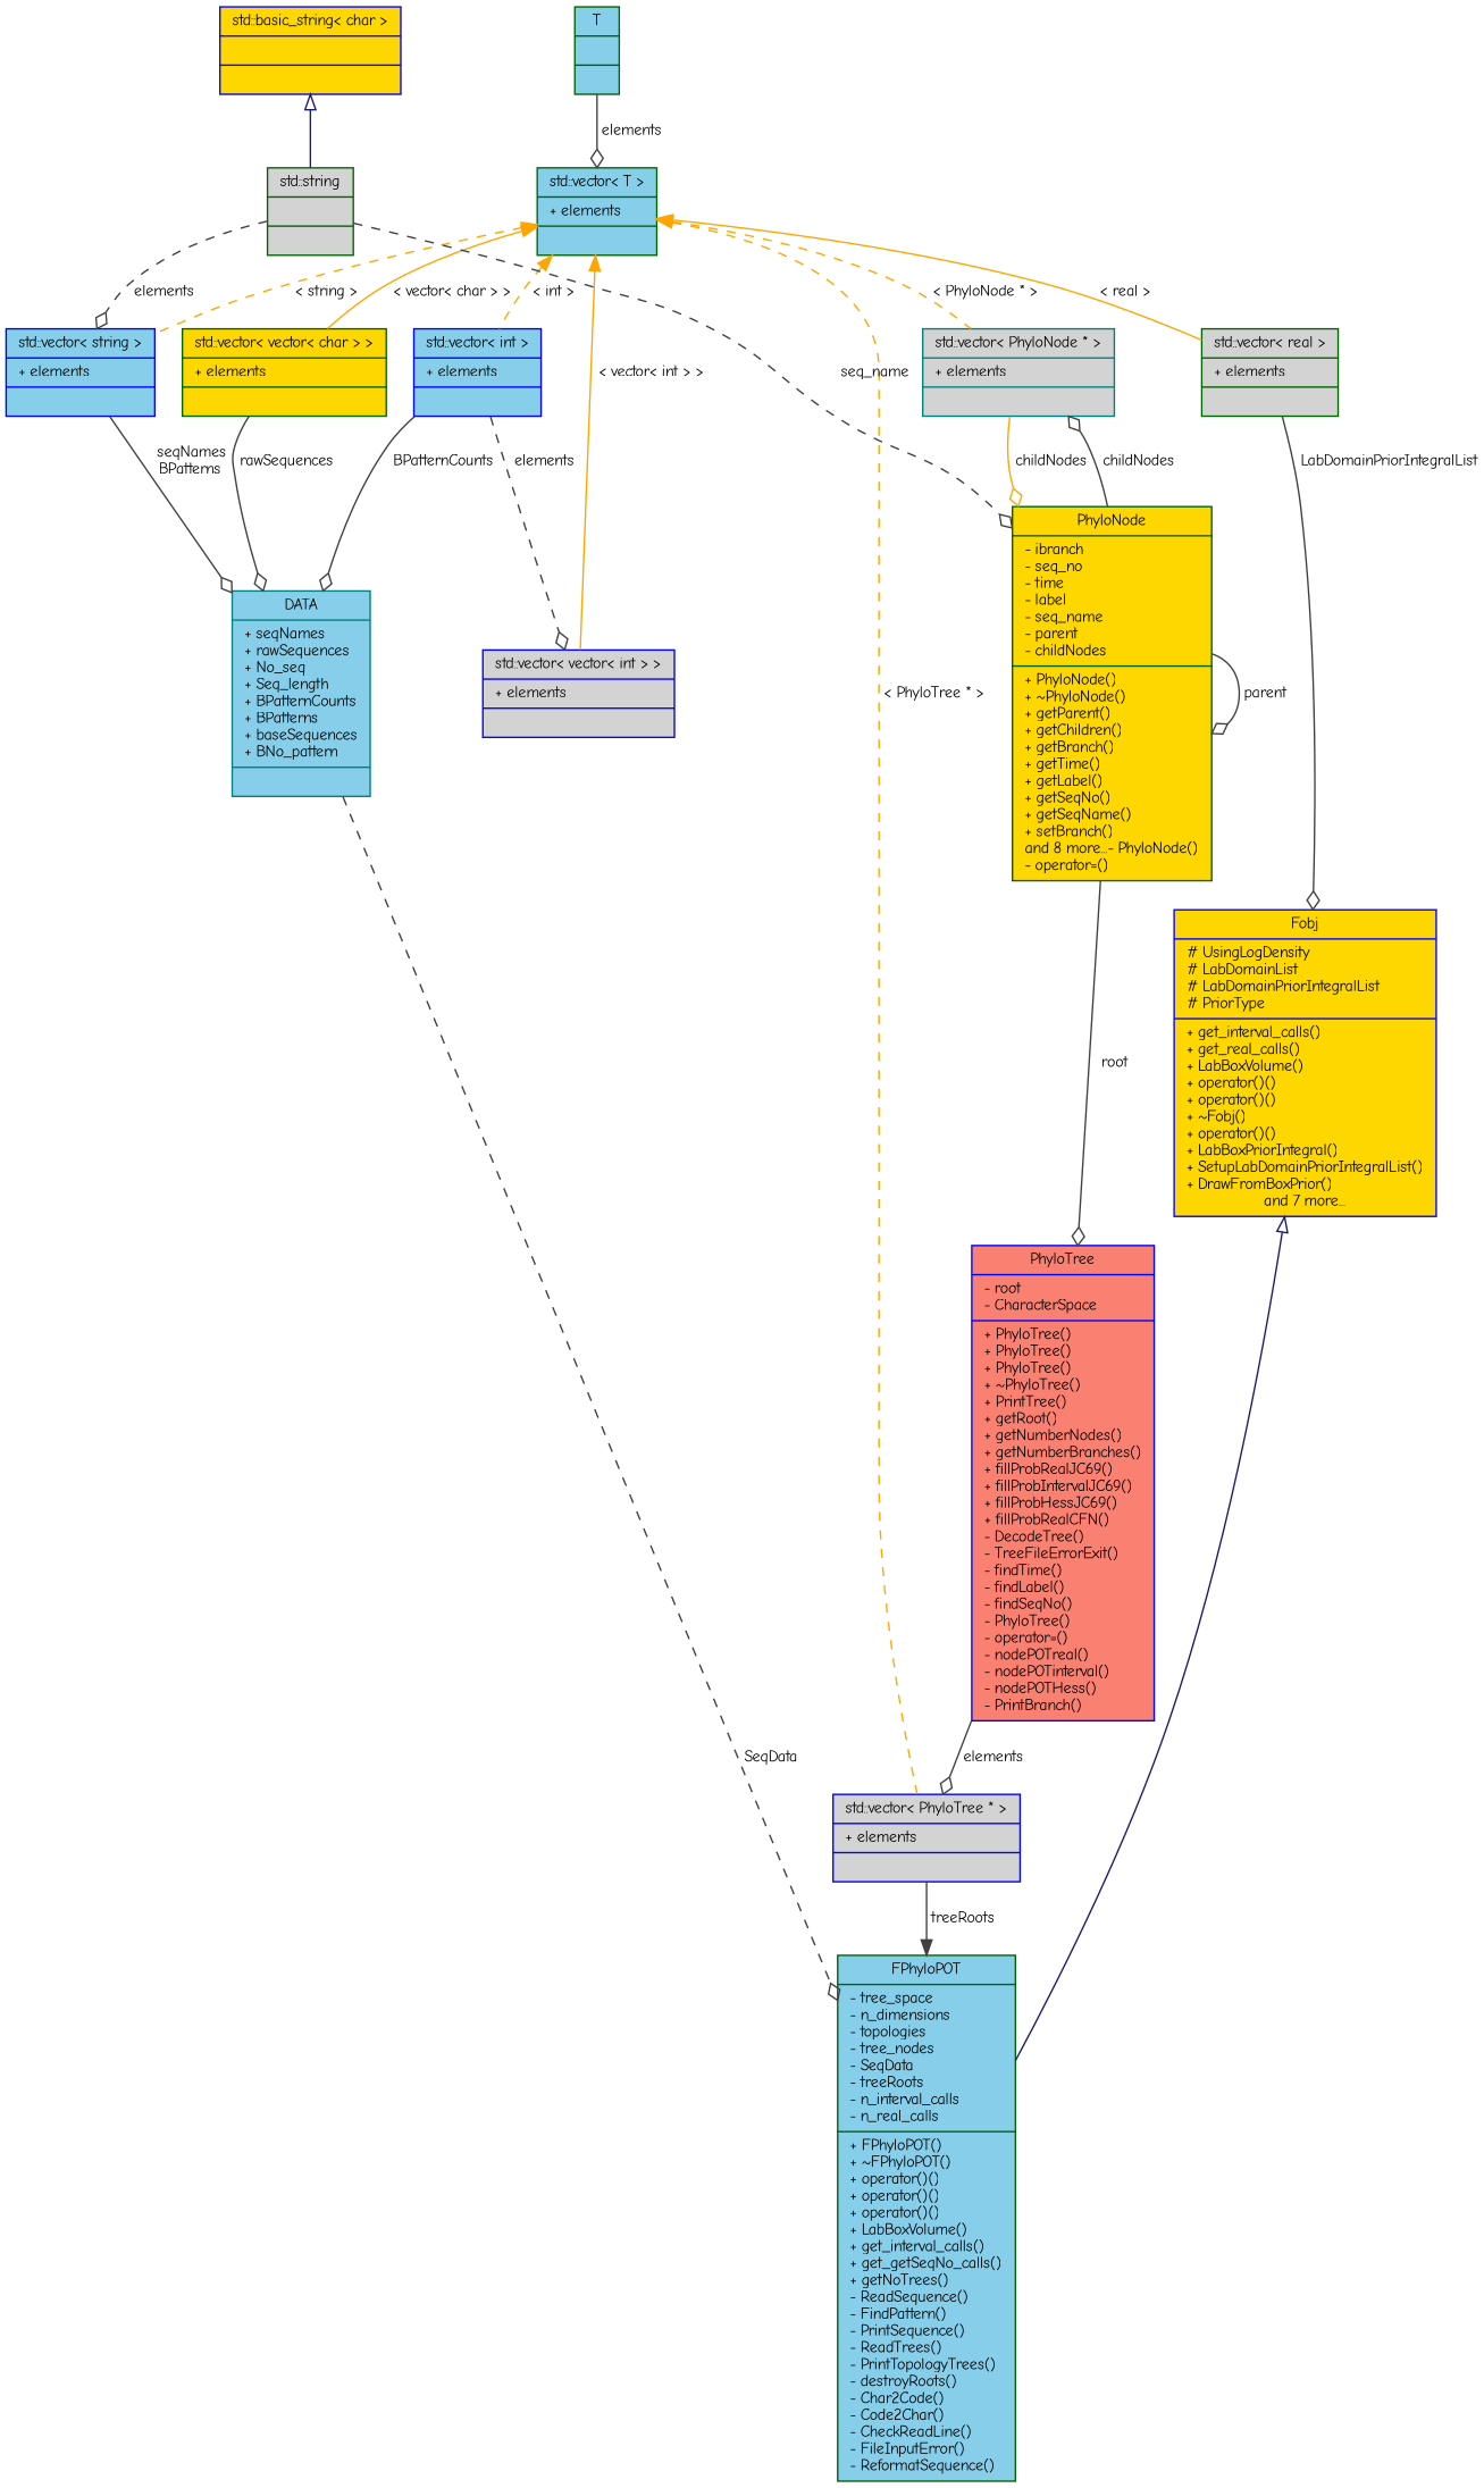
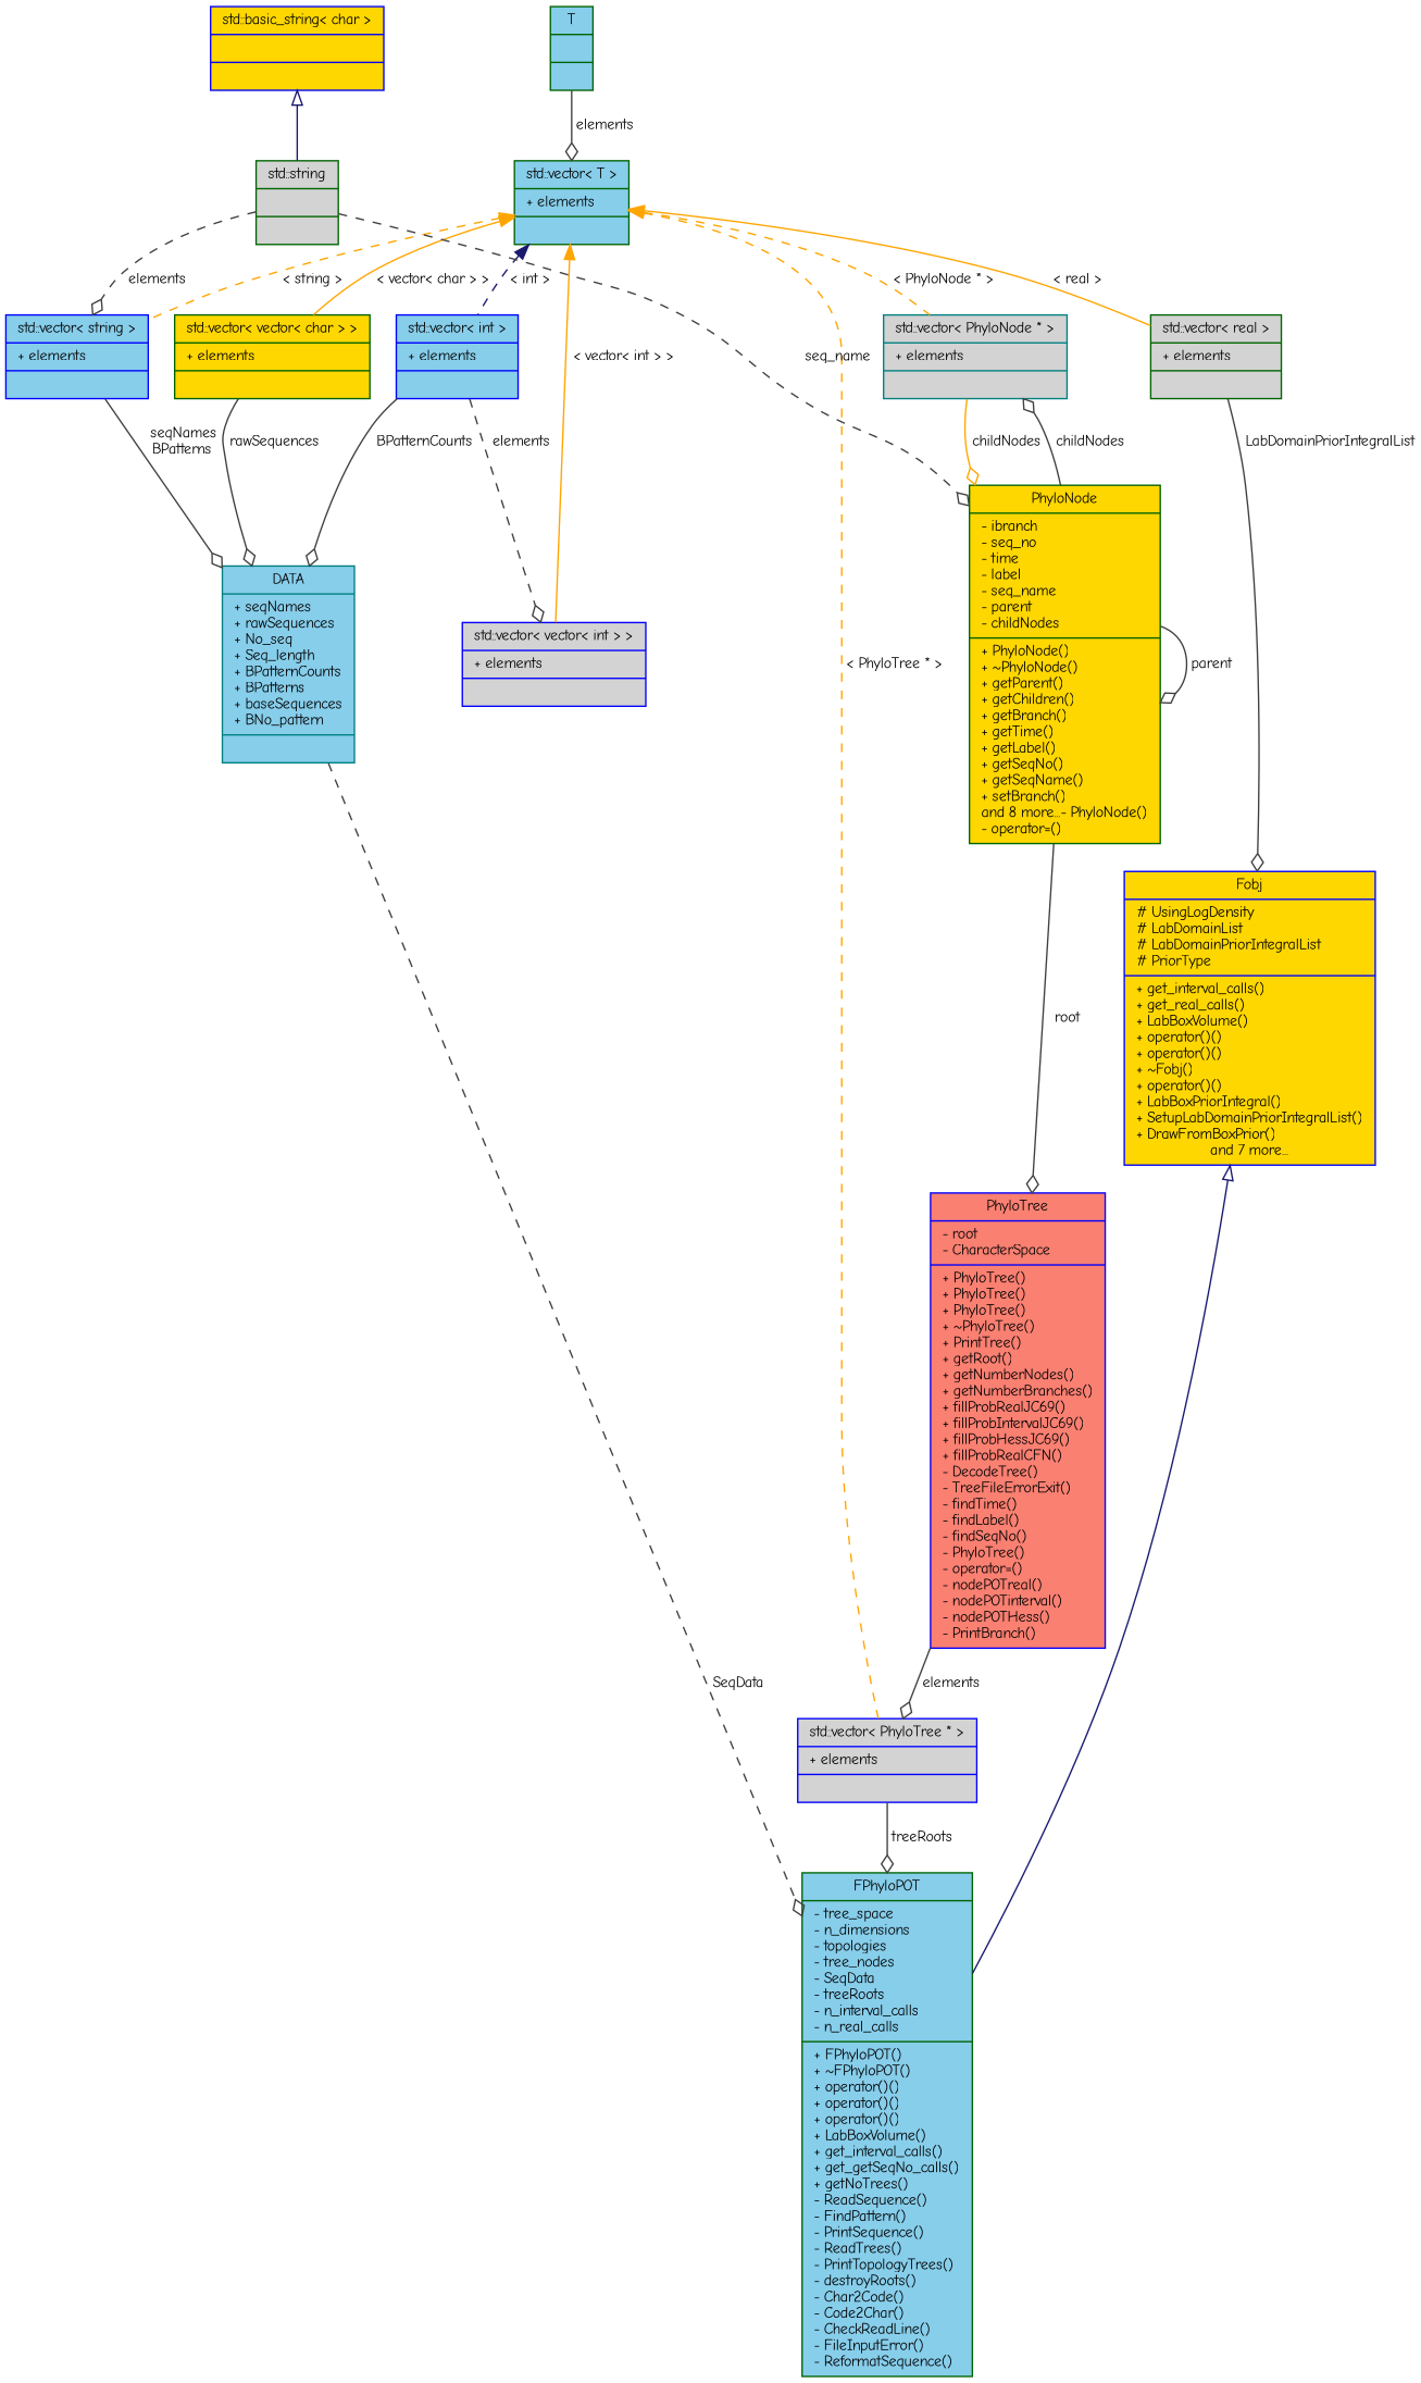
  digraph {
    fontname="Comic Neue"
    node [color=darkgreen fillcolor=skyblue fontname="Comic Neue" fontsize=10 shape=record style=filled]
    edge [color=grey25 fontname="Comic Neue" fontsize=10 labelfontname=FreeSans labelfontsize=10 style=solid arrowhead=odiamond]
    n1 [fontcolor=black height=0.2 label="{FPhyloPOT\n|- tree_space\l- n_dimensions\l- topologies\l- tree_nodes\l- SeqData\l- treeRoots\l- n_interval_calls\l- n_real_calls\l|+ FPhyloPOT()\l+ ~FPhyloPOT()\l+ operator()()\l+ operator()()\l+ operator()()\l+ LabBoxVolume()\l+ get_interval_calls()\l+ get_getSeqNo_calls()\l+ getNoTrees()\l- ReadSequence()\l- FindPattern()\l- PrintSequence()\l- ReadTrees()\l- PrintTopologyTrees()\l- destroyRoots()\l- Char2Code()\l- Code2Char()\l- CheckReadLine()\l- FileInputError()\l- ReformatSequence()\l}" width=0.4]
    n2 [color=blue fillcolor=gold height=0.2 label="{Fobj\n|# UsingLogDensity\l# LabDomainList\l# LabDomainPriorIntegralList\l# PriorType\l|+ get_interval_calls()\l+ get_real_calls()\l+ LabBoxVolume()\l+ operator()()\l+ operator()()\l+ ~Fobj()\l+ operator()()\l+ LabBoxPriorIntegral()\l+ SetupLabDomainPriorIntegralList()\l+ DrawFromBoxPrior()\land 7 more...}" width=0.4]
    n3 [fillcolor=lightgrey height=0.2 label="{std::vector\< real \>\n|+ elements\l|}" width=0.4]
    n4 [height=0.2 label="{std::vector\< T \>\n|+ elements\l|}" width=0.4]
    n5 [color=blue fillcolor=lightgrey height=0.2 label="{std::vector\< PhyloTree * \>\n|+ elements\l|}" width=0.4]
    n6 [color=teal fillcolor=lightgrey height=0.2 label="{std::vector\< PhyloNode * \>\n|+ elements\l|}" width=0.4]
    n7 [color=blue fillcolor=lightgrey height=0.2 label="{std::vector\< vector\< int \> \>\n|+ elements\l|}" width=0.4]
    n8 [color=blue height=0.2 label="{std::vector\< int \>\n|+ elements\l|}" width=0.4]
    n9 [fillcolor=gold height=0.2 label="{std::vector\< vector\< char \> \>\n|+ elements\l|}" width=0.4]
    n10 [color=blue height=0.2 label="{std::vector\< string \>\n|+ elements\l|}" width=0.4]
    n11 [fillcolor=gold height=0.2 label="{PhyloNode\n|- ibranch\l- seq_no\l- time\l- label\l- seq_name\l- parent\l- childNodes\l|+ PhyloNode()\l+ ~PhyloNode()\l+ getParent()\l+ getChildren()\l+ getBranch()\l+ getTime()\l+ getLabel()\l+ getSeqNo()\l+ getSeqName()\l+ setBranch()\land 8 more...- PhyloNode()\l- operator=()\l}" width=0.4]
    n12 [color=teal height=0.2 label="{DATA\n|+ seqNames\l+ rawSequences\l+ No_seq\l+ Seq_length\l+ BPatternCounts\l+ BPatterns\l+ baseSequences\l+ BNo_pattern\l|}" width=0.4]
    n13 [height=0.2 label="{T\n||}" width=0.4]
    n14 [color=blue fillcolor=salmon height=0.2 label="{PhyloTree\n|- root\l- CharacterSpace\l|+ PhyloTree()\l+ PhyloTree()\l+ PhyloTree()\l+ ~PhyloTree()\l+ PrintTree()\l+ getRoot()\l+ getNumberNodes()\l+ getNumberBranches()\l+ fillProbRealJC69()\l+ fillProbIntervalJC69()\l+ fillProbHessJC69()\l+ fillProbRealCFN()\l- DecodeTree()\l- TreeFileErrorExit()\l- findTime()\l- findLabel()\l- findSeqNo()\l- PhyloTree()\l- operator=()\l- nodePOTreal()\l- nodePOTinterval()\l- nodePOTHess()\l- PrintBranch()\l}" width=0.4]
    n15 [fillcolor=lightgrey height=0.2 label="{std::string\n||}" width=0.4]
    n16 [color=blue fillcolor=gold height=0.2 label="{std::basic_string\< char \>\n||}" width=0.4]
    n2 -> n1 [arrowtail=onormal color=midnightblue dir=back arrowhead=""]
    n3 -> n2 [label=" LabDomainPriorIntegralList"]
    n4 -> n3 [color=orange dir=back label=" \< real \>" arrowhead=""]
    n4 -> n5 [color=orange dir=back label=" \< PhyloTree * \>" style=dashed arrowhead=""]
    n4 -> n6 [color=orange dir=back label=" \< PhyloNode * \>" style=dashed arrowhead=""]
    n4 -> n7 [color=orange dir=back label=" \< vector\< int \> \>" arrowhead=""]
-   n4 -> n8 [color=orange dir=back label=" \< int \>" style=dashed arrowhead=""]
+   n4 -> n8 [color=midnightblue dir=back label=" \< int \>" style=dashed arrowhead=""]
    n4 -> n9 [color=orange dir=back label=" \< vector\< char \> \>" arrowhead=""]
    n4 -> n10 [color=orange dir=back label=" \< string \>" style=dashed arrowhead=""]
-   n5 -> n1 [arrowhead=normal label=" treeRoots"]
+   n5 -> n1 [label=" treeRoots"]
    n6 -> n11 [color=orange label=" childNodes"]
    n8 -> n7 [label=" elements" style=dashed]
    n8 -> n12 [label=" BPatternCounts"]
    n9 -> n12 [label=" rawSequences"]
    n10 -> n12 [label=" seqNames\nBPatterns"]
    n11 -> n6 [label=" childNodes"]
    n11 -> n11 [label=" parent"]
    n11 -> n14 [label=" root"]
    n12 -> n1 [label=" SeqData" style=dashed]
    n13 -> n4 [label=" elements"]
    n14 -> n5 [label=" elements"]
    n15 -> n10 [label=" elements" style=dashed]
    n15 -> n11 [label=" seq_name" style=dashed]
    n16 -> n15 [arrowtail=onormal color=midnightblue dir=back arrowhead=""]
  }
